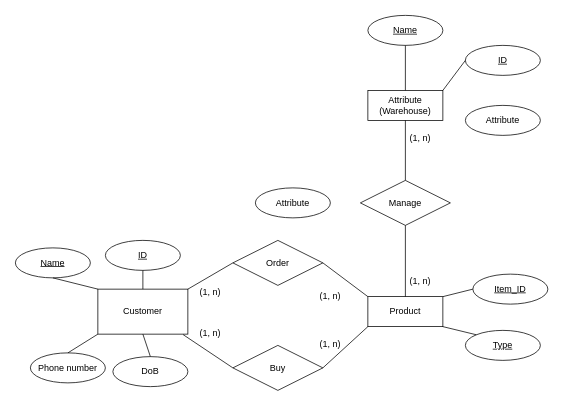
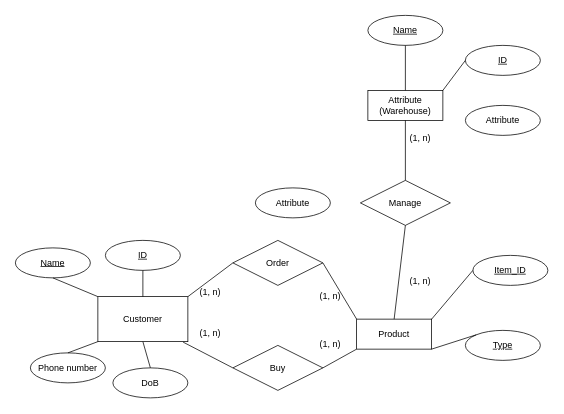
  <mxCell id="0" />
  <mxCell id="1" parent="0" />
- <mxCell id="2" value="Customer" style="rounded=0;whiteSpace=wrap;html=1;" vertex="1" parent="1"><mxGeometry x="130" y="385" width="120" height="60" as="geometry" /></mxCell>
+ <mxCell id="2" value="Customer" style="rounded=0;whiteSpace=wrap;html=1;" vertex="1" parent="1"><mxGeometry x="130" y="395" width="120" height="60" as="geometry" /></mxCell>
  <mxCell id="3" value="Name" style="ellipse;whiteSpace=wrap;html=1;align=center;fontStyle=4;" vertex="1" parent="1"><mxGeometry x="20" y="330" width="100" height="40" as="geometry" /></mxCell>
  <mxCell id="4" value="ID" style="ellipse;whiteSpace=wrap;html=1;align=center;fontStyle=4;" vertex="1" parent="1"><mxGeometry x="140" y="320" width="100" height="40" as="geometry" /></mxCell>
  <mxCell id="5" value="" style="endArrow=none;html=1;rounded=0;exitX=0.5;exitY=1;exitDx=0;exitDy=0;entryX=0.5;entryY=0;entryDx=0;entryDy=0;" edge="1" parent="1" source="4" target="2"><mxGeometry relative="1" as="geometry"><mxPoint x="310" y="270" as="sourcePoint" /><mxPoint x="470" y="270" as="targetPoint" /></mxGeometry></mxCell>
  <mxCell id="6" value="" style="endArrow=none;html=1;rounded=0;exitX=0.5;exitY=1;exitDx=0;exitDy=0;entryX=0;entryY=0;entryDx=0;entryDy=0;" edge="1" parent="1" source="3" target="2"><mxGeometry relative="1" as="geometry"><mxPoint x="310" y="270" as="sourcePoint" /><mxPoint x="470" y="270" as="targetPoint" /></mxGeometry></mxCell>
- <mxCell id="7" value="DoB" style="ellipse;whiteSpace=wrap;html=1;align=center;" vertex="1" parent="1"><mxGeometry x="150" y="475" width="100" height="40" as="geometry" /></mxCell>
+ <mxCell id="7" value="DoB" style="ellipse;whiteSpace=wrap;html=1;align=center;" vertex="1" parent="1"><mxGeometry x="150" y="490" width="100" height="40" as="geometry" /></mxCell>
  <mxCell id="8" value="Phone number" style="ellipse;whiteSpace=wrap;html=1;align=center;" vertex="1" parent="1"><mxGeometry x="40" y="470" width="100" height="40" as="geometry" /></mxCell>
  <mxCell id="9" value="" style="endArrow=none;html=1;rounded=0;exitX=0.5;exitY=0;exitDx=0;exitDy=0;entryX=0.5;entryY=1;entryDx=0;entryDy=0;" edge="1" parent="1" source="7" target="2"><mxGeometry relative="1" as="geometry"><mxPoint x="310" y="270" as="sourcePoint" /><mxPoint x="470" y="270" as="targetPoint" /></mxGeometry></mxCell>
  <mxCell id="10" value="" style="endArrow=none;html=1;rounded=0;exitX=0.5;exitY=0;exitDx=0;exitDy=0;entryX=0;entryY=1;entryDx=0;entryDy=0;" edge="1" parent="1" source="8" target="2"><mxGeometry relative="1" as="geometry"><mxPoint x="310" y="270" as="sourcePoint" /><mxPoint x="470" y="270" as="targetPoint" /></mxGeometry></mxCell>
- <mxCell id="11" value="Product" style="whiteSpace=wrap;html=1;align=center;" vertex="1" parent="1"><mxGeometry x="490" y="395" width="100" height="40" as="geometry" /></mxCell>
+ <mxCell id="11" value="Product" style="whiteSpace=wrap;html=1;align=center;" vertex="1" parent="1"><mxGeometry x="475" y="425" width="100" height="40" as="geometry" /></mxCell>
  <mxCell id="12" value="Type" style="ellipse;whiteSpace=wrap;html=1;align=center;fontStyle=4;" vertex="1" parent="1"><mxGeometry x="620" y="440" width="100" height="40" as="geometry" /></mxCell>
- <mxCell id="13" value="Item_ID" style="ellipse;whiteSpace=wrap;html=1;align=center;fontStyle=4;" vertex="1" parent="1"><mxGeometry x="630" y="365" width="100" height="40" as="geometry" /></mxCell>
+ <mxCell id="13" value="Item_ID" style="ellipse;whiteSpace=wrap;html=1;align=center;fontStyle=4;" vertex="1" parent="1"><mxGeometry x="630" y="340" width="100" height="40" as="geometry" /></mxCell>
  <mxCell id="14" value="" style="endArrow=none;html=1;rounded=0;exitX=1;exitY=1;exitDx=0;exitDy=0;entryX=0;entryY=0;entryDx=0;entryDy=0;" edge="1" parent="1" source="11" target="12"><mxGeometry relative="1" as="geometry"><mxPoint x="310" y="270" as="sourcePoint" /><mxPoint x="470" y="270" as="targetPoint" /></mxGeometry></mxCell>
  <mxCell id="15" value="" style="endArrow=none;html=1;rounded=0;exitX=1;exitY=0;exitDx=0;exitDy=0;entryX=0;entryY=0.5;entryDx=0;entryDy=0;" edge="1" parent="1" source="11" target="13"><mxGeometry relative="1" as="geometry"><mxPoint x="310" y="270" as="sourcePoint" /><mxPoint x="470" y="270" as="targetPoint" /></mxGeometry></mxCell>
  <mxCell id="16" value="Buy" style="shape=rhombus;perimeter=rhombusPerimeter;whiteSpace=wrap;html=1;align=center;" vertex="1" parent="1"><mxGeometry x="310" y="460" width="120" height="60" as="geometry" /></mxCell>
  <mxCell id="17" value="Order" style="shape=rhombus;perimeter=rhombusPerimeter;whiteSpace=wrap;html=1;align=center;" vertex="1" parent="1"><mxGeometry x="310" y="320" width="120" height="60" as="geometry" /></mxCell>
  <mxCell id="18" value="" style="endArrow=none;html=1;rounded=0;exitX=1;exitY=0;exitDx=0;exitDy=0;entryX=0;entryY=0.5;entryDx=0;entryDy=0;" edge="1" parent="1" source="2" target="17"><mxGeometry relative="1" as="geometry"><mxPoint x="310" y="270" as="sourcePoint" /><mxPoint x="470" y="270" as="targetPoint" /></mxGeometry></mxCell>
  <mxCell id="19" value="" style="endArrow=none;html=1;rounded=0;exitX=1;exitY=0.5;exitDx=0;exitDy=0;entryX=0;entryY=1;entryDx=0;entryDy=0;" edge="1" parent="1" source="16" target="11"><mxGeometry relative="1" as="geometry"><mxPoint x="310" y="270" as="sourcePoint" /><mxPoint x="470" y="270" as="targetPoint" /></mxGeometry></mxCell>
  <mxCell id="20" value="" style="endArrow=none;html=1;rounded=0;exitX=1;exitY=0.5;exitDx=0;exitDy=0;entryX=0;entryY=0;entryDx=0;entryDy=0;" edge="1" parent="1" source="17" target="11"><mxGeometry relative="1" as="geometry"><mxPoint x="310" y="270" as="sourcePoint" /><mxPoint x="470" y="270" as="targetPoint" /></mxGeometry></mxCell>
  <mxCell id="21" value="" style="endArrow=none;html=1;rounded=0;exitX=0.947;exitY=1.011;exitDx=0;exitDy=0;exitPerimeter=0;entryX=0;entryY=0.5;entryDx=0;entryDy=0;" edge="1" parent="1" source="2" target="16"><mxGeometry relative="1" as="geometry"><mxPoint x="310" y="270" as="sourcePoint" /><mxPoint x="470" y="270" as="targetPoint" /></mxGeometry></mxCell>
  <mxCell id="22" value="(1, n)" style="text;strokeColor=none;fillColor=none;spacingLeft=4;spacingRight=4;overflow=hidden;rotatable=0;points=[[0,0.5],[1,0.5]];portConstraint=eastwest;fontSize=12;whiteSpace=wrap;html=1;" vertex="1" parent="1"><mxGeometry x="260" y="375" width="40" height="30" as="geometry" /></mxCell>
  <mxCell id="23" value="(1, n)" style="text;strokeColor=none;fillColor=none;spacingLeft=4;spacingRight=4;overflow=hidden;rotatable=0;points=[[0,0.5],[1,0.5]];portConstraint=eastwest;fontSize=12;whiteSpace=wrap;html=1;" vertex="1" parent="1"><mxGeometry x="260" y="430" width="40" height="30" as="geometry" /></mxCell>
  <mxCell id="24" value="(1, n)" style="text;strokeColor=none;fillColor=none;spacingLeft=4;spacingRight=4;overflow=hidden;rotatable=0;points=[[0,0.5],[1,0.5]];portConstraint=eastwest;fontSize=12;whiteSpace=wrap;html=1;" vertex="1" parent="1"><mxGeometry x="420" y="445" width="40" height="30" as="geometry" /></mxCell>
  <mxCell id="25" value="(1, n)" style="text;strokeColor=none;fillColor=none;spacingLeft=4;spacingRight=4;overflow=hidden;rotatable=0;points=[[0,0.5],[1,0.5]];portConstraint=eastwest;fontSize=12;whiteSpace=wrap;html=1;" vertex="1" parent="1"><mxGeometry x="420" y="380" width="40" height="30" as="geometry" /></mxCell>
  <mxCell id="26" value="Attribute&lt;br&gt;(Warehouse)" style="whiteSpace=wrap;html=1;align=center;" vertex="1" parent="1"><mxGeometry x="490" y="120" width="100" height="40" as="geometry" /></mxCell>
  <mxCell id="27" value="Manage" style="shape=rhombus;perimeter=rhombusPerimeter;whiteSpace=wrap;html=1;align=center;" vertex="1" parent="1"><mxGeometry x="480" y="240" width="120" height="60" as="geometry" /></mxCell>
  <mxCell id="28" value="" style="endArrow=none;html=1;rounded=0;exitX=0.5;exitY=0;exitDx=0;exitDy=0;entryX=0.5;entryY=1;entryDx=0;entryDy=0;" edge="1" parent="1" source="11" target="27"><mxGeometry relative="1" as="geometry"><mxPoint x="310" y="270" as="sourcePoint" /><mxPoint x="470" y="270" as="targetPoint" /></mxGeometry></mxCell>
  <mxCell id="29" value="" style="endArrow=none;html=1;rounded=0;exitX=0.5;exitY=1;exitDx=0;exitDy=0;entryX=0.5;entryY=0;entryDx=0;entryDy=0;" edge="1" parent="1" source="26" target="27"><mxGeometry relative="1" as="geometry"><mxPoint x="310" y="270" as="sourcePoint" /><mxPoint x="470" y="270" as="targetPoint" /></mxGeometry></mxCell>
  <mxCell id="30" value="(1, n)" style="text;strokeColor=none;fillColor=none;spacingLeft=4;spacingRight=4;overflow=hidden;rotatable=0;points=[[0,0.5],[1,0.5]];portConstraint=eastwest;fontSize=12;whiteSpace=wrap;html=1;" vertex="1" parent="1"><mxGeometry x="540" y="360" width="40" height="30" as="geometry" /></mxCell>
  <mxCell id="31" value="(1, n)" style="text;strokeColor=none;fillColor=none;spacingLeft=4;spacingRight=4;overflow=hidden;rotatable=0;points=[[0,0.5],[1,0.5]];portConstraint=eastwest;fontSize=12;whiteSpace=wrap;html=1;" vertex="1" parent="1"><mxGeometry x="540" y="170" width="40" height="30" as="geometry" /></mxCell>
  <mxCell id="32" value="ID" style="ellipse;whiteSpace=wrap;html=1;align=center;fontStyle=4;" vertex="1" parent="1"><mxGeometry x="620" y="60" width="100" height="40" as="geometry" /></mxCell>
  <mxCell id="33" value="Name" style="ellipse;whiteSpace=wrap;html=1;align=center;fontStyle=4;" vertex="1" parent="1"><mxGeometry x="490" y="20" width="100" height="40" as="geometry" /></mxCell>
  <mxCell id="34" value="" style="endArrow=none;html=1;rounded=0;entryX=0;entryY=0.5;entryDx=0;entryDy=0;exitX=1;exitY=0;exitDx=0;exitDy=0;" edge="1" parent="1" source="26" target="32"><mxGeometry relative="1" as="geometry"><mxPoint x="310" y="270" as="sourcePoint" /><mxPoint x="470" y="270" as="targetPoint" /></mxGeometry></mxCell>
  <mxCell id="35" value="" style="endArrow=none;html=1;rounded=0;exitX=0.5;exitY=1;exitDx=0;exitDy=0;entryX=0.5;entryY=0;entryDx=0;entryDy=0;" edge="1" parent="1" source="33" target="26"><mxGeometry relative="1" as="geometry"><mxPoint x="310" y="270" as="sourcePoint" /><mxPoint x="470" y="270" as="targetPoint" /></mxGeometry></mxCell>
  <mxCell id="36" value="Attribute" style="ellipse;whiteSpace=wrap;html=1;align=center;" vertex="1" parent="1"><mxGeometry x="340" y="250" width="100" height="40" as="geometry" /></mxCell>
  <mxCell id="37" value="Attribute" style="ellipse;whiteSpace=wrap;html=1;align=center;" vertex="1" parent="1"><mxGeometry x="620" y="140" width="100" height="40" as="geometry" /></mxCell>
